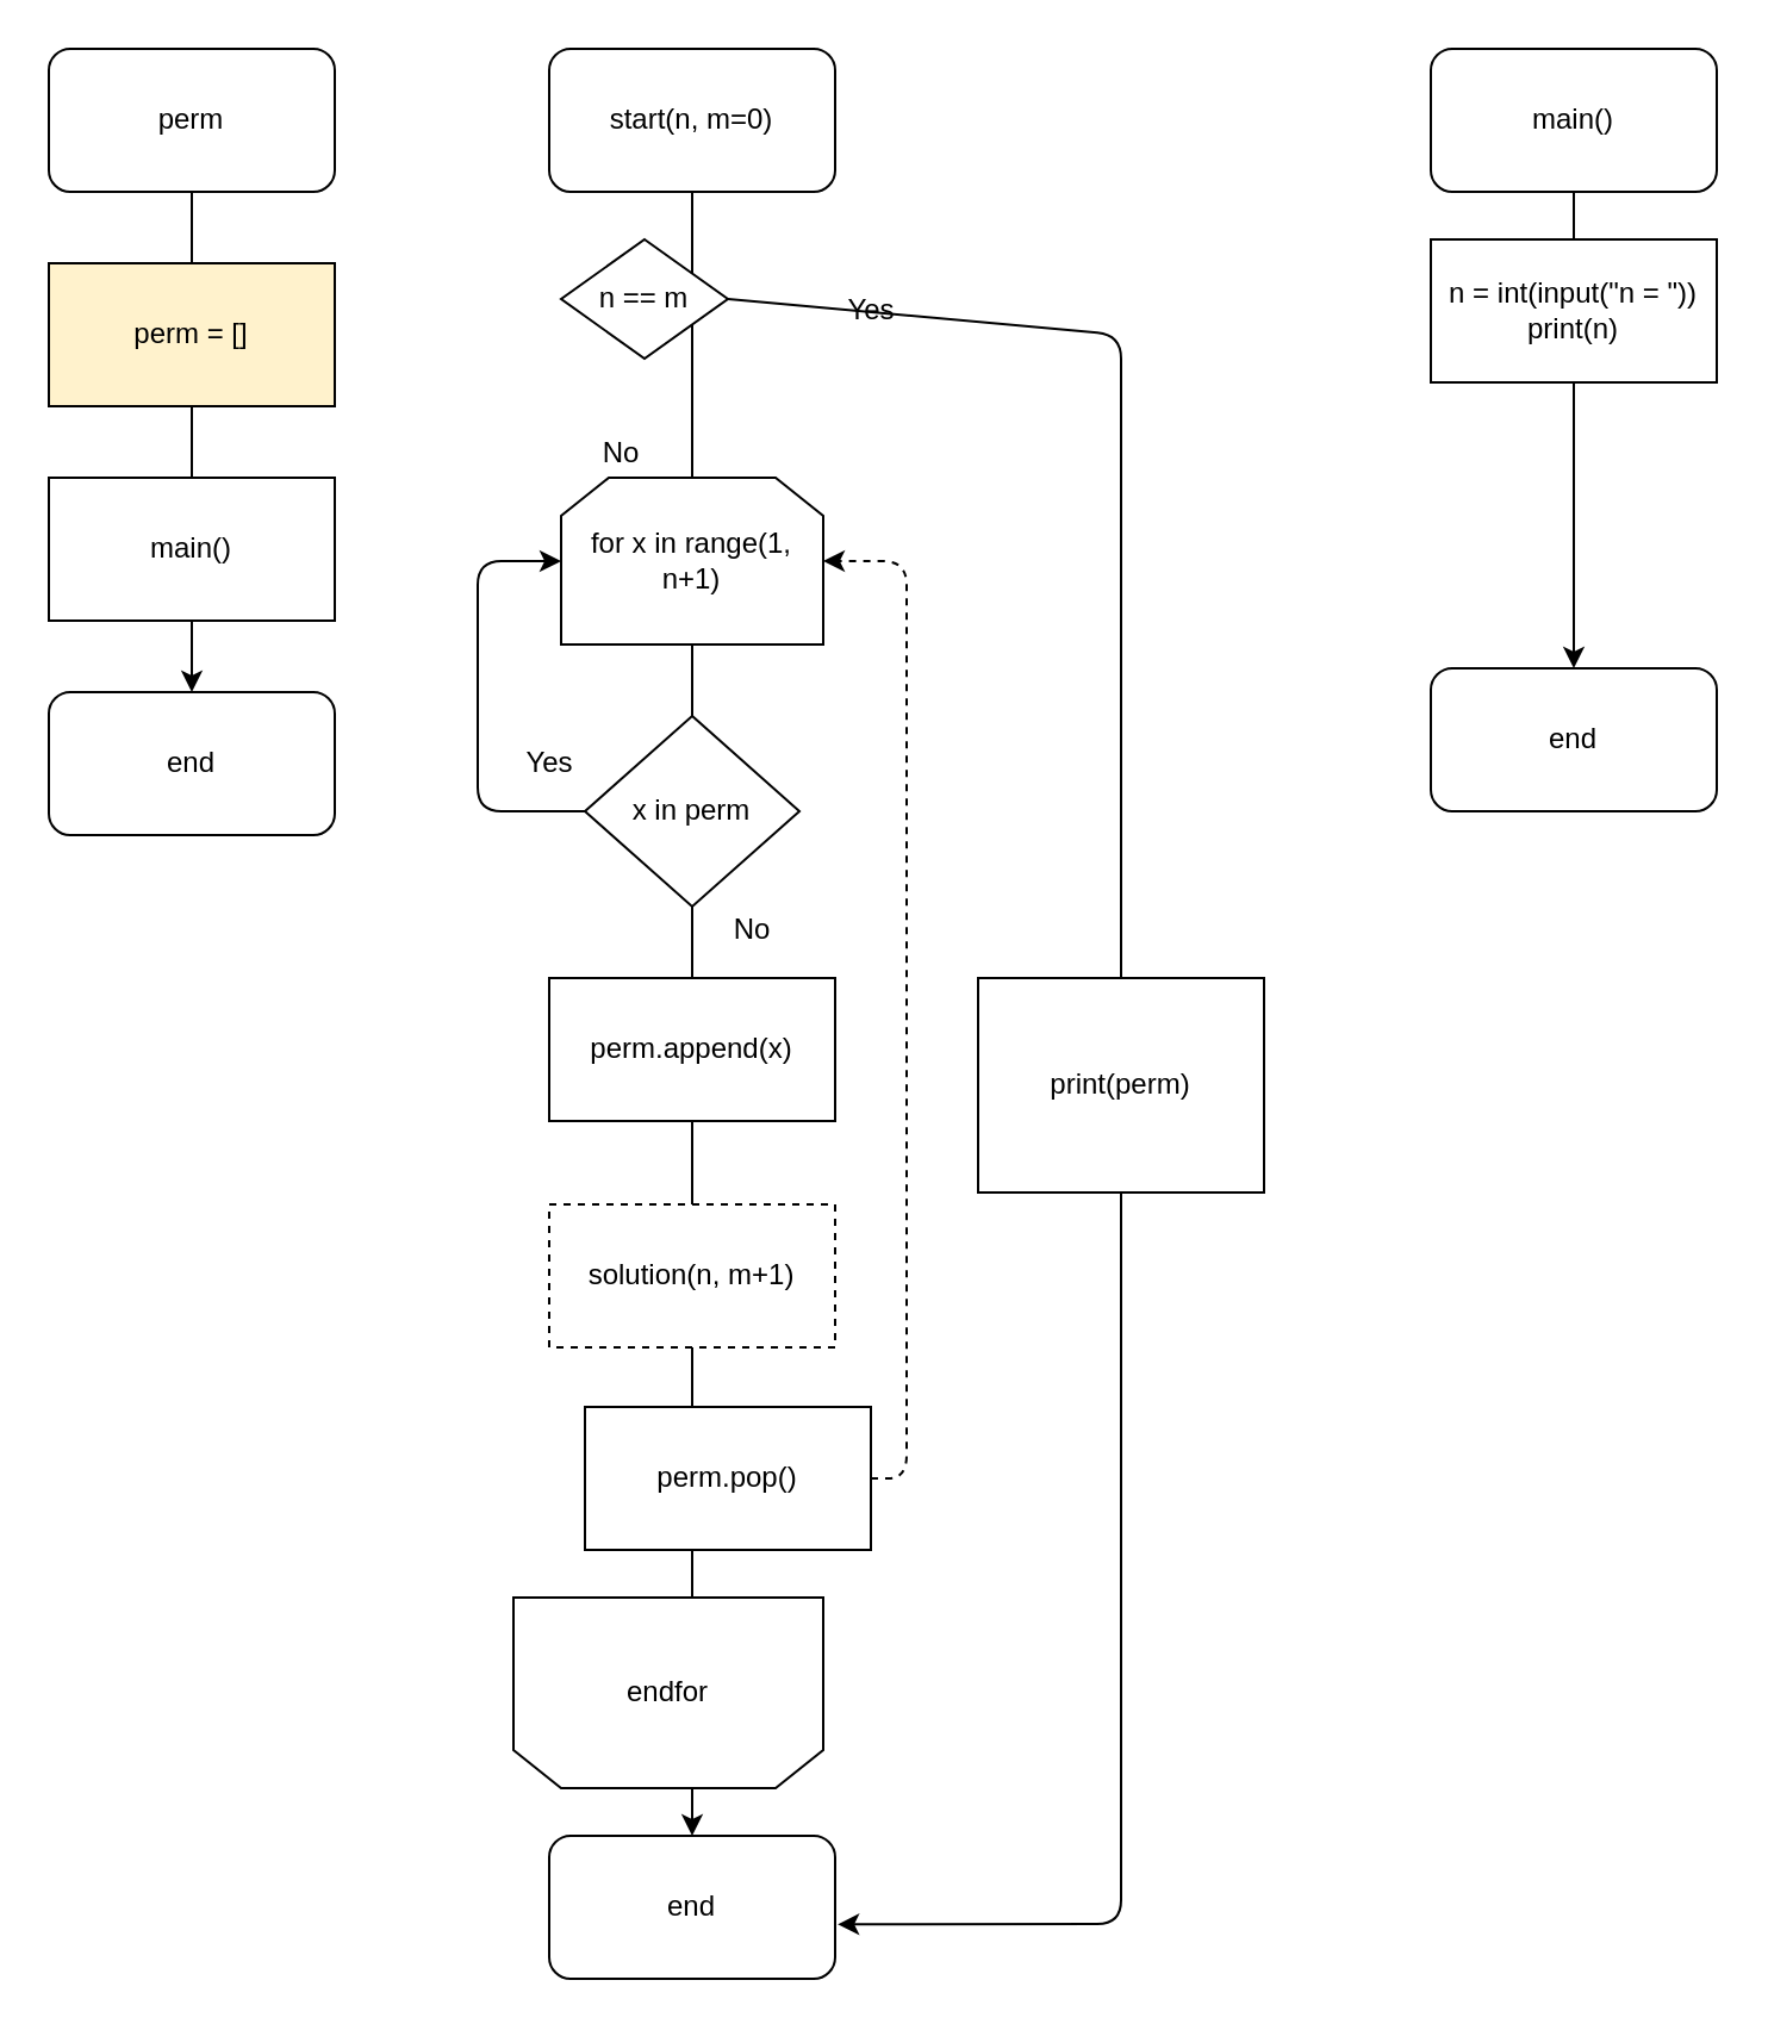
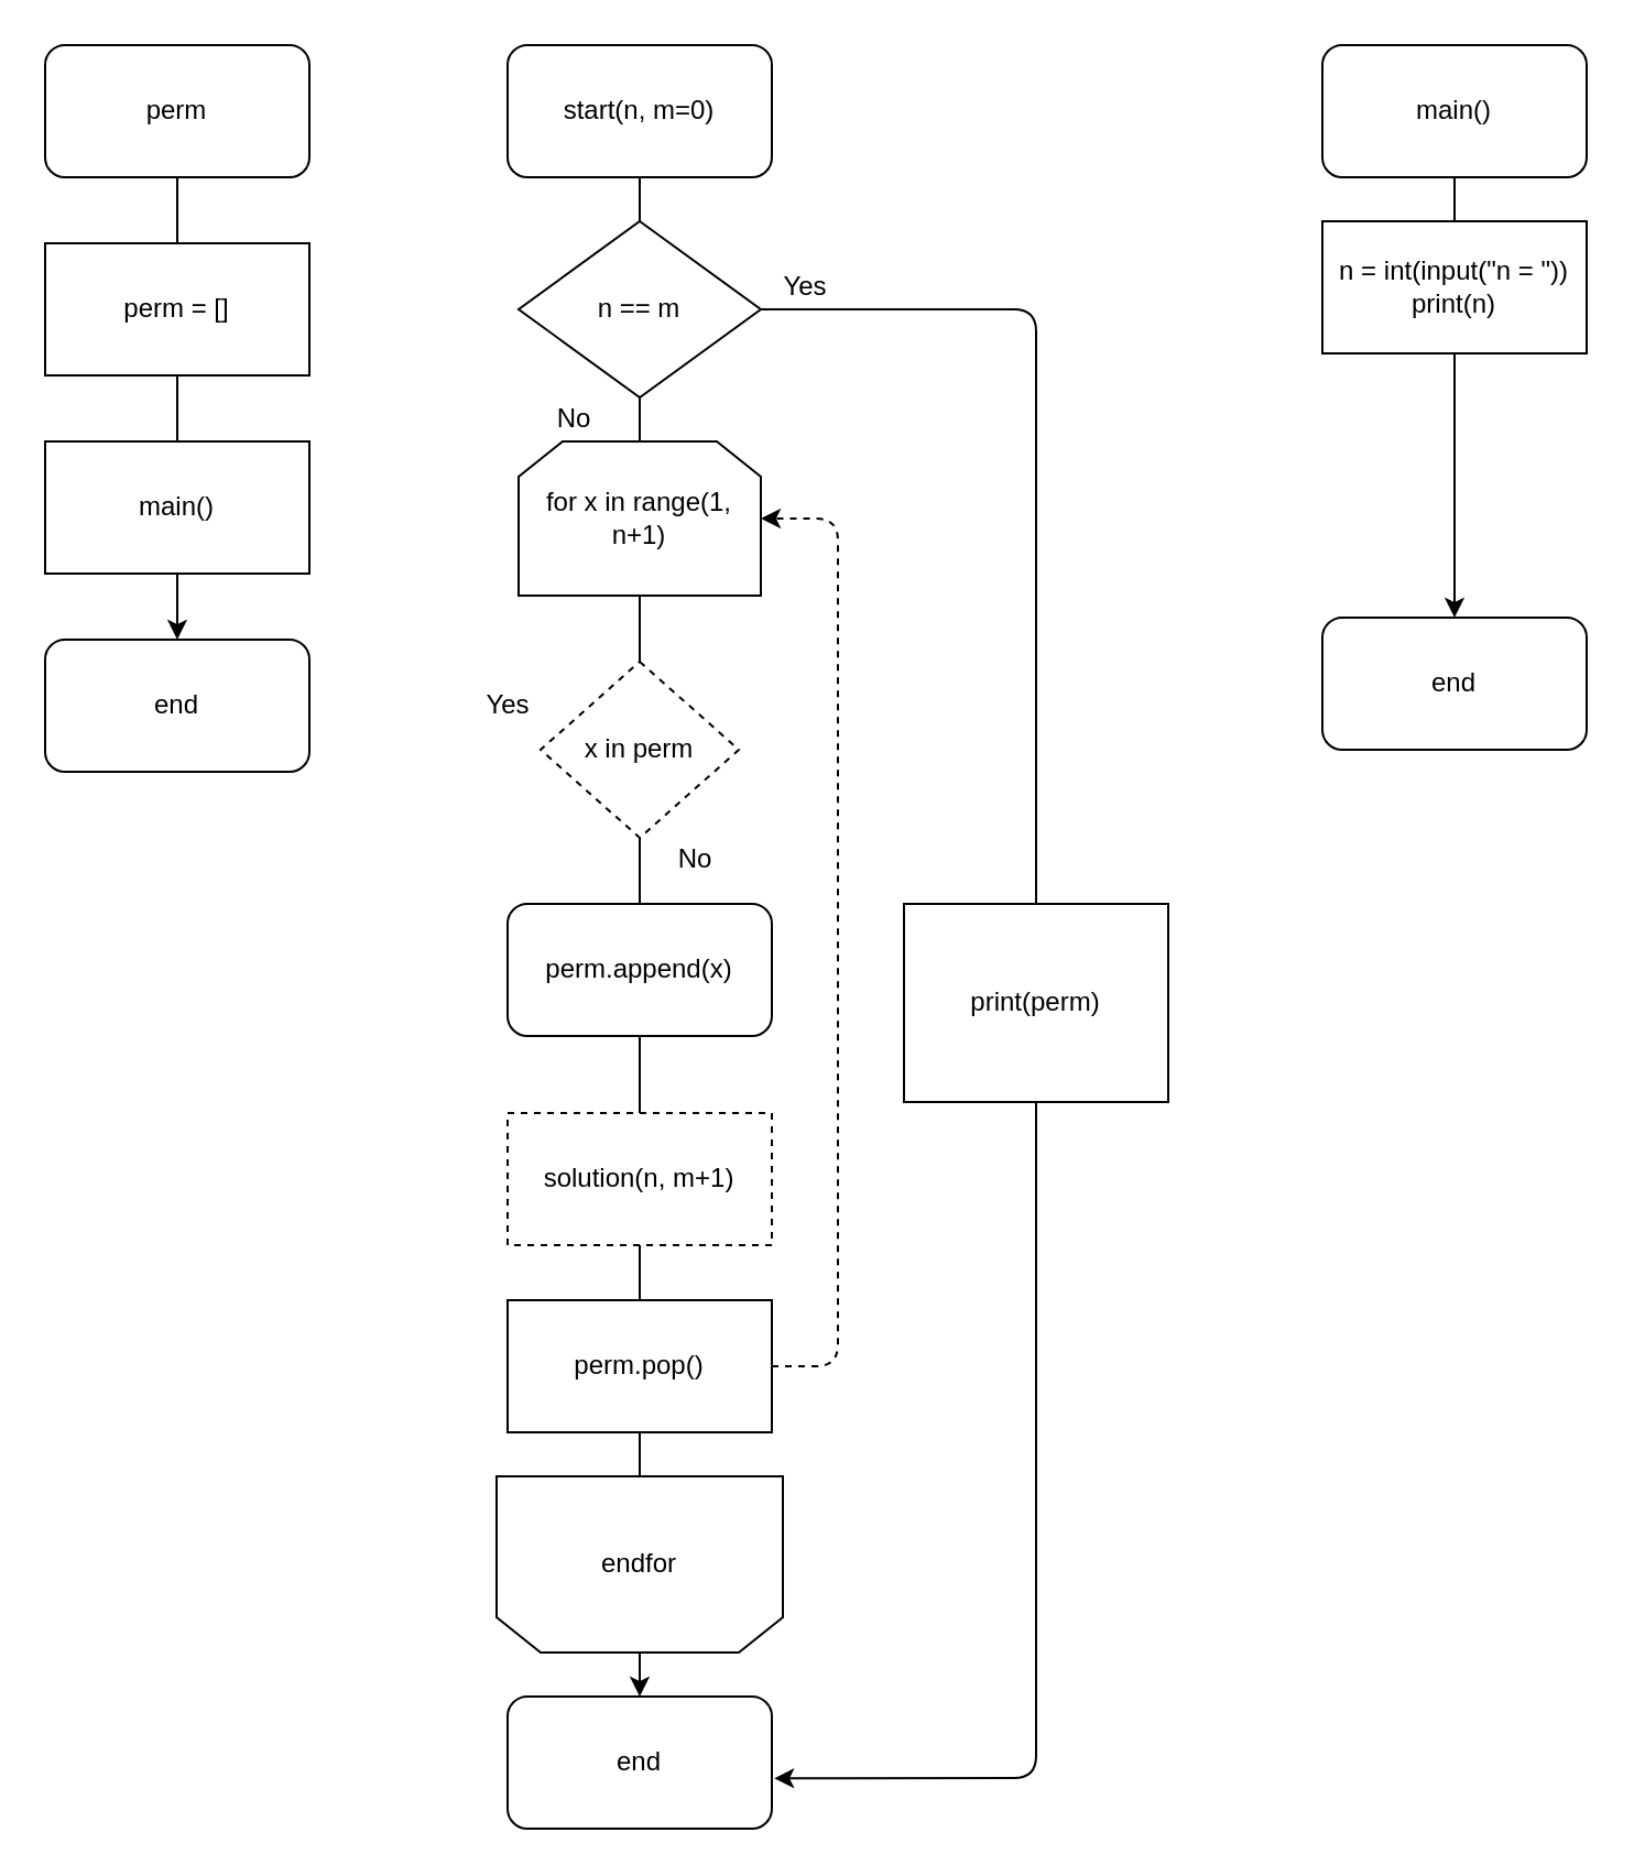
  <mxCell id="0" />
  <mxCell id="1" parent="0" />
  <mxCell id="2" value="" style="endArrow=classic;html=1;exitX=0.5;exitY=1;exitDx=0;exitDy=0;" edge="1" parent="1" source="26" target="28"><mxGeometry width="50" height="50" relative="1" as="geometry"><mxPoint x="750" y="550" as="sourcePoint" /><mxPoint x="800" y="500" as="targetPoint" /></mxGeometry></mxCell>
  <mxCell id="3" value="" style="endArrow=classic;html=1;exitX=1;exitY=0.5;exitDx=0;exitDy=0;entryX=1.009;entryY=0.619;entryDx=0;entryDy=0;entryPerimeter=0;" edge="1" parent="1" source="11" target="20"><mxGeometry width="50" height="50" relative="1" as="geometry"><mxPoint x="460" y="160" as="sourcePoint" /><mxPoint x="510" y="110" as="targetPoint" /><Array as="points"><mxPoint x="470" y="140" /><mxPoint x="470" y="440" /><mxPoint x="470" y="807" /></Array></mxGeometry></mxCell>
  <mxCell id="4" value="" style="endArrow=classic;html=1;exitX=0.5;exitY=1;exitDx=0;exitDy=0;entryX=0.5;entryY=0;entryDx=0;entryDy=0;" edge="1" parent="1" source="10" target="20"><mxGeometry width="50" height="50" relative="1" as="geometry"><mxPoint x="-60" y="460" as="sourcePoint" /><mxPoint x="-10" y="410" as="targetPoint" /></mxGeometry></mxCell>
  <mxCell id="5" value="" style="endArrow=classic;html=1;exitX=0.5;exitY=1;exitDx=0;exitDy=0;" edge="1" parent="1" source="6" target="9"><mxGeometry width="50" height="50" relative="1" as="geometry"><mxPoint x="240" y="250" as="sourcePoint" /><mxPoint x="290" y="200" as="targetPoint" /></mxGeometry></mxCell>
  <mxCell id="6" value="perm" style="rounded=1;whiteSpace=wrap;html=1;" vertex="1" parent="1"><mxGeometry x="20" y="20" width="120" height="60" as="geometry" /></mxCell>
  <mxCell id="7" value="main()" style="rounded=0;whiteSpace=wrap;html=1;" vertex="1" parent="1"><mxGeometry x="20" y="200" width="120" height="60" as="geometry" /></mxCell>
- <mxCell id="8" value="perm = []" style="rounded=0;whiteSpace=wrap;html=1;fillColor=#fff2cc;" vertex="1" parent="1"><mxGeometry x="20" y="110" width="120" height="60" as="geometry" /></mxCell>
+ <mxCell id="8" value="perm = []" style="rounded=0;whiteSpace=wrap;html=1;" vertex="1" parent="1"><mxGeometry x="20" y="110" width="120" height="60" as="geometry" /></mxCell>
  <mxCell id="9" value="end" style="rounded=1;whiteSpace=wrap;html=1;" vertex="1" parent="1"><mxGeometry x="20" y="290" width="120" height="60" as="geometry" /></mxCell>
  <mxCell id="10" value="start(n, m=0)" style="rounded=1;whiteSpace=wrap;html=1;" vertex="1" parent="1"><mxGeometry x="230" y="20" width="120" height="60" as="geometry" /></mxCell>
- <mxCell id="11" value="n == m" style="rhombus;whiteSpace=wrap;html=1;" vertex="1" parent="1"><mxGeometry x="235" y="100" width="70" height="50" as="geometry" /></mxCell>
+ <mxCell id="11" value="n == m" style="rhombus;whiteSpace=wrap;html=1;" vertex="1" parent="1"><mxGeometry x="235" y="100" width="110" height="80" as="geometry" /></mxCell>
  <mxCell id="12" value="print(perm)" style="rounded=0;whiteSpace=wrap;html=1;" vertex="1" parent="1"><mxGeometry x="410" y="410" width="120" height="90" as="geometry" /></mxCell>
  <mxCell id="13" value="for x in range(1, n+1)" style="shape=loopLimit;whiteSpace=wrap;html=1;" vertex="1" parent="1"><mxGeometry x="235" y="200" width="110" height="70" as="geometry" /></mxCell>
- <mxCell id="14" value="x in perm" style="rhombus;whiteSpace=wrap;html=1;" vertex="1" parent="1"><mxGeometry x="245" y="300" width="90" height="80" as="geometry" /></mxCell>
- <mxCell id="15" value="" style="endArrow=classic;html=1;entryX=0;entryY=0.5;entryDx=0;entryDy=0;exitX=0;exitY=0.5;exitDx=0;exitDy=0;" edge="1" parent="1" source="14" target="13"><mxGeometry width="50" height="50" relative="1" as="geometry"><mxPoint x="240" y="330" as="sourcePoint" /><mxPoint x="320" y="400" as="targetPoint" /><Array as="points"><mxPoint x="200" y="340" /><mxPoint x="200" y="235" /></Array></mxGeometry></mxCell>
- <mxCell id="16" value="perm.append(x)" style="rounded=0;whiteSpace=wrap;html=1;" vertex="1" parent="1"><mxGeometry x="230" y="410" width="120" height="60" as="geometry" /></mxCell>
+ <mxCell id="14" value="x in perm" style="rhombus;whiteSpace=wrap;html=1;dashed=1;" vertex="1" parent="1"><mxGeometry x="245" y="300" width="90" height="80" as="geometry" /></mxCell>
+ <mxCell id="16" value="perm.append(x)" style="whiteSpace=wrap;html=1;rounded=1;" vertex="1" parent="1"><mxGeometry x="230" y="410" width="120" height="60" as="geometry" /></mxCell>
  <mxCell id="17" value="solution(n, m+1)" style="rounded=0;whiteSpace=wrap;html=1;dashed=1;" vertex="1" parent="1"><mxGeometry x="230" y="505" width="120" height="60" as="geometry" /></mxCell>
- <mxCell id="18" value="perm.pop()" style="rounded=0;whiteSpace=wrap;html=1;" vertex="1" parent="1"><mxGeometry x="245" y="590" width="120" height="60" as="geometry" /></mxCell>
- <mxCell id="19" value="endfor" style="shape=loopLimit;whiteSpace=wrap;html=1;direction=west;" vertex="1" parent="1"><mxGeometry x="215" y="670" width="130" height="80" as="geometry" /></mxCell>
+ <mxCell id="18" value="perm.pop()" style="rounded=0;whiteSpace=wrap;html=1;" vertex="1" parent="1"><mxGeometry x="230" y="590" width="120" height="60" as="geometry" /></mxCell>
+ <mxCell id="19" value="endfor" style="shape=loopLimit;whiteSpace=wrap;html=1;direction=west;" vertex="1" parent="1"><mxGeometry x="225" y="670" width="130" height="80" as="geometry" /></mxCell>
  <mxCell id="20" value="end" style="rounded=1;whiteSpace=wrap;html=1;" vertex="1" parent="1"><mxGeometry x="230" y="770" width="120" height="60" as="geometry" /></mxCell>
  <mxCell id="21" value="Yes" style="text;html=1;align=center;verticalAlign=middle;resizable=0;points=[];autosize=1;" vertex="1" parent="1"><mxGeometry x="350" y="120" width="30" height="20" as="geometry" /></mxCell>
  <mxCell id="22" value="No" style="text;html=1;align=center;verticalAlign=middle;resizable=0;points=[];autosize=1;" vertex="1" parent="1"><mxGeometry x="245" y="180" width="30" height="20" as="geometry" /></mxCell>
  <mxCell id="23" value="Yes" style="text;html=1;align=center;verticalAlign=middle;resizable=0;points=[];autosize=1;" vertex="1" parent="1"><mxGeometry x="215" y="310" width="30" height="20" as="geometry" /></mxCell>
  <mxCell id="24" value="No" style="text;html=1;align=center;verticalAlign=middle;resizable=0;points=[];autosize=1;" vertex="1" parent="1"><mxGeometry x="300" y="380" width="30" height="20" as="geometry" /></mxCell>
  <mxCell id="25" value="" style="endArrow=classic;html=1;exitX=1;exitY=0.5;exitDx=0;exitDy=0;entryX=1;entryY=0.5;entryDx=0;entryDy=0;dashed=1;" edge="1" parent="1" source="18" target="13"><mxGeometry width="50" height="50" relative="1" as="geometry"><mxPoint x="120" y="490" as="sourcePoint" /><mxPoint x="170" y="440" as="targetPoint" /><Array as="points"><mxPoint x="380" y="620" /><mxPoint x="380" y="440" /><mxPoint x="380" y="235" /></Array></mxGeometry></mxCell>
  <mxCell id="26" value="main()" style="rounded=1;whiteSpace=wrap;html=1;" vertex="1" parent="1"><mxGeometry x="600" y="20" width="120" height="60" as="geometry" /></mxCell>
  <mxCell id="27" value="n = int(input(&quot;n = &quot;))&lt;br&gt;print(n)" style="rounded=0;whiteSpace=wrap;html=1;" vertex="1" parent="1"><mxGeometry x="600" y="100" width="120" height="60" as="geometry" /></mxCell>
  <mxCell id="28" value="end" style="rounded=1;whiteSpace=wrap;html=1;" vertex="1" parent="1"><mxGeometry x="600" y="280" width="120" height="60" as="geometry" /></mxCell>
